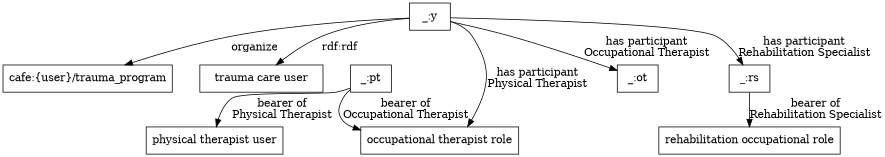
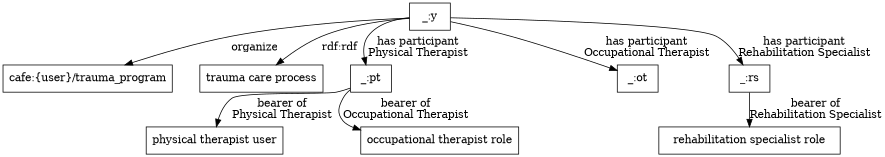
  digraph {
    nodesep=.5
    ranksep=0
    splines=true
    node [shape=rectangle]
    "_:y"
    "cafe:{user}/trauma_program"
-   "trauma care process" [label="trauma care user"]
+   "trauma care process"
    "_:pt"
    "_:ot"
    "_:rs"
    n7 [label="physical therapist user"]
    "occupational therapist role"
-   "rehabilitation specialist role" [label="rehabilitation occupational role"]
+   "rehabilitation specialist role"
    "_:y" -> "cafe:{user}/trauma_program" [label=organize]
    "_:y" -> "trauma care process" [label="rdf:rdf"]
-   "_:y" -> "occupational therapist role" [label="has participant\nPhysical Therapist"]
+   "_:y" -> "_:pt" [label="has participant\nPhysical Therapist"]
    "_:y" -> "_:ot" [label="has participant\nOccupational Therapist"]
    "_:y" -> "_:rs" [label="has participant\nRehabilitation Specialist"]
    "_:pt" -> n7 [label="bearer of\nPhysical Therapist"]
    "_:pt" -> "occupational therapist role" [label="bearer of\nOccupational Therapist"]
    "_:rs" -> "rehabilitation specialist role" [label="bearer of\nRehabilitation Specialist"]
  }
